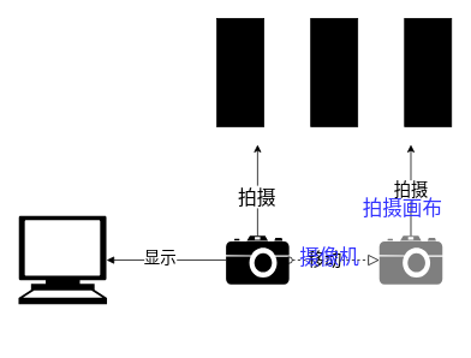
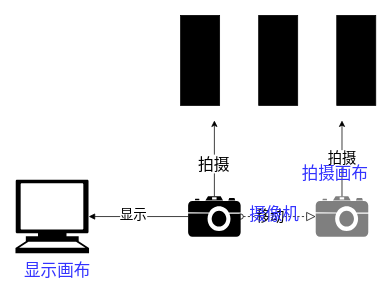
  <mxCell id="0" />
  <mxCell id="1" parent="0" />
  <mxCell id="2" value="" style="shape=mxgraph.signs.tech.computer;html=1;pointerEvents=1;fillColor=#000000;strokeColor=none;verticalLabelPosition=bottom;verticalAlign=top;align=center;" vertex="1" parent="1"><mxGeometry x="20" y="239" width="98" height="98" as="geometry" /></mxCell>
  <mxCell id="3" style="edgeStyle=orthogonalEdgeStyle;rounded=0;orthogonalLoop=1;jettySize=auto;html=1;" edge="1" parent="1" source="5"><mxGeometry relative="1" as="geometry"><mxPoint x="285" y="160" as="targetPoint" /></mxGeometry></mxCell>
  <mxCell id="4" value="&lt;font style=&quot;font-size: 21px&quot;&gt;拍摄&lt;/font&gt;" style="text;html=1;resizable=0;points=[];align=center;verticalAlign=middle;labelBackgroundColor=#ffffff;" vertex="1" connectable="0" parent="3"><mxGeometry x="-0.129" y="2" relative="1" as="geometry"><mxPoint as="offset" /></mxGeometry></mxCell>
  <mxCell id="5" value="" style="shape=mxgraph.signs.tech.camera_2;html=1;pointerEvents=1;fillColor=#000000;strokeColor=none;verticalLabelPosition=bottom;verticalAlign=top;align=center;" vertex="1" parent="1"><mxGeometry x="250" y="261" width="70" height="54" as="geometry" /></mxCell>
  <mxCell id="6" value="" style="shape=parallelMarker;html=1;outlineConnect=0;" vertex="1" parent="1"><mxGeometry x="240" y="20" width="260" height="120" as="geometry" /></mxCell>
  <mxCell id="7" value="&lt;font style=&quot;font-size: 19px&quot;&gt;拍摄&lt;/font&gt;" style="edgeStyle=orthogonalEdgeStyle;rounded=0;orthogonalLoop=1;jettySize=auto;html=1;" edge="1" parent="1" source="8"><mxGeometry relative="1" as="geometry"><mxPoint x="455" y="160" as="targetPoint" /></mxGeometry></mxCell>
  <mxCell id="8" value="" style="shape=mxgraph.signs.tech.camera_2;html=1;pointerEvents=1;fillColor=#000000;strokeColor=none;verticalLabelPosition=bottom;verticalAlign=top;align=center;opacity=50;" vertex="1" parent="1"><mxGeometry x="420" y="261" width="70" height="54" as="geometry" /></mxCell>
  <mxCell id="9" value="" style="startArrow=oval;startFill=0;startSize=7;endArrow=block;endFill=0;endSize=10;dashed=1;html=1;entryX=0;entryY=0.5;entryDx=0;entryDy=0;entryPerimeter=0;" edge="1" parent="1" target="8"><mxGeometry width="100" relative="1" as="geometry"><mxPoint x="320" y="288" as="sourcePoint" /><mxPoint x="410" y="290" as="targetPoint" /></mxGeometry></mxCell>
  <mxCell id="10" value="移动" style="text;html=1;resizable=0;points=[];align=center;verticalAlign=middle;labelBackgroundColor=#ffffff;fontSize=19;" vertex="1" connectable="0" parent="9"><mxGeometry x="-0.24" y="1" relative="1" as="geometry"><mxPoint as="offset" /></mxGeometry></mxCell>
  <mxCell id="11" value="" style="endArrow=block;endFill=1;endSize=6;html=1;entryX=0.995;entryY=0.5;entryDx=0;entryDy=0;entryPerimeter=0;exitX=0;exitY=0.5;exitDx=0;exitDy=0;exitPerimeter=0;" edge="1" parent="1" source="5" target="2"><mxGeometry width="100" relative="1" as="geometry"><mxPoint x="20" y="360" as="sourcePoint" /><mxPoint x="120" y="360" as="targetPoint" /></mxGeometry></mxCell>
  <mxCell id="12" value="&lt;font style=&quot;font-size: 18px&quot;&gt;显示&lt;/font&gt;" style="text;html=1;resizable=0;points=[];align=center;verticalAlign=middle;labelBackgroundColor=#ffffff;" vertex="1" connectable="0" parent="11"><mxGeometry x="0.117" y="-3" relative="1" as="geometry"><mxPoint as="offset" /></mxGeometry></mxCell>
  <mxCell id="13" value="&lt;font color=&quot;#3333ff&quot;&gt;摄像机&lt;/font&gt;" style="text;html=1;resizable=0;points=[];autosize=1;align=left;verticalAlign=top;spacingTop=-4;fontSize=22;" vertex="1" parent="1"><mxGeometry x="330" y="270" width="80" height="30" as="geometry" /></mxCell>
  <mxCell id="14" value="&lt;font color=&quot;#3333ff&quot;&gt;拍摄画布&lt;/font&gt;" style="text;html=1;resizable=0;points=[];autosize=1;align=left;verticalAlign=top;spacingTop=-4;fontSize=22;" vertex="1" parent="1"><mxGeometry x="400" y="215" width="100" height="30" as="geometry" /></mxCell>
+ <mxCell id="15" value="&lt;font color=&quot;#3333ff&quot;&gt;显示画布&lt;/font&gt;" style="text;html=1;resizable=0;points=[];autosize=1;align=left;verticalAlign=top;spacingTop=-4;fontSize=22;" vertex="1" parent="1"><mxGeometry x="30" y="345" width="100" height="30" as="geometry" /></mxCell>
